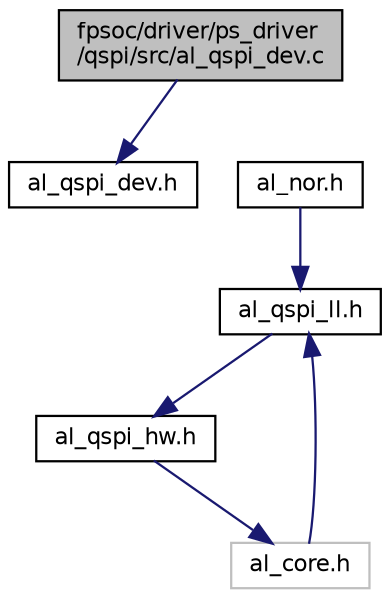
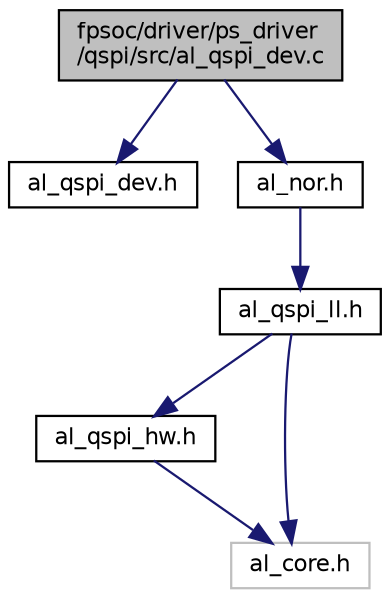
  digraph {
    node [color=black fillcolor=white fontname=Helvetica fontsize=10 shape=record style=filled]
    edge [color=midnightblue fontname=Helvetica fontsize=10 labelfontname=Helvetica labelfontsize=10 style=solid]
    n1 [fillcolor=grey75 fontcolor=black height=0.2 label="fpsoc/driver/ps_driver\l/qspi/src/al_qspi_dev.c" width=0.4]
    n2 [height=0.2 label="al_qspi_dev.h" width=0.4]
    n3 [height=0.2 label="al_nor.h" width=0.4]
    n4 [height=0.2 label="al_qspi_ll.h" width=0.4]
    n5 [height=0.2 label="al_qspi_hw.h" width=0.4]
    n6 [color=grey75 height=0.2 label="al_core.h" width=0.4]
    n1 -> n2
+   n1 -> n3
    n3 -> n4
    n4 -> n5
-   n6 -> n4
+   n4 -> n6
    n5 -> n6
  }
